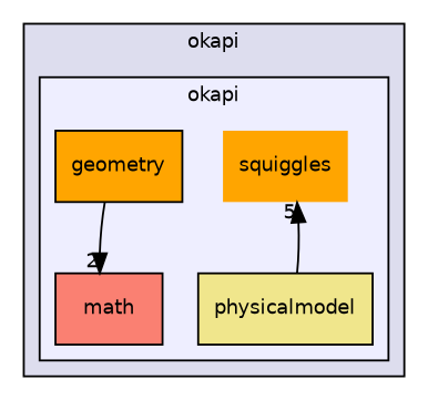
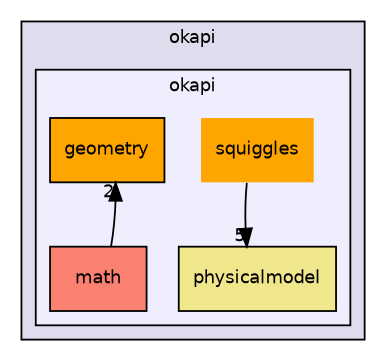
  digraph {
    compound=true
    node [fillcolor=orange fontname=Helvetica fontsize=10 shape=box style=filled]
    edge [labeldistance=1.5 labelfontname=Helvetica labelfontsize=10]
    n1 [label=squiggles shape=plaintext]
    n2 [label=geometry]
    n3 [fillcolor=salmon label=math]
    n4 [fillcolor=khaki label=physicalmodel]
    subgraph cluster_1 {
      bgcolor="#ddddee"
      fontname=Helvetica
      fontsize=10
      label=okapi
      pencolor=black
      subgraph cluster_2 {
        bgcolor="#eeeeff"
        fontname=Helvetica
        fontsize=10
        label=okapi
        pencolor=black
        n1
        n2
        n3
        n4
      }
    }
-   n4 -> n1 [headlabel=5]
-   n2 -> n3 [headlabel=2]
+   n1 -> n4 [headlabel=5]
+   n3 -> n2 [headlabel=2]
  }
